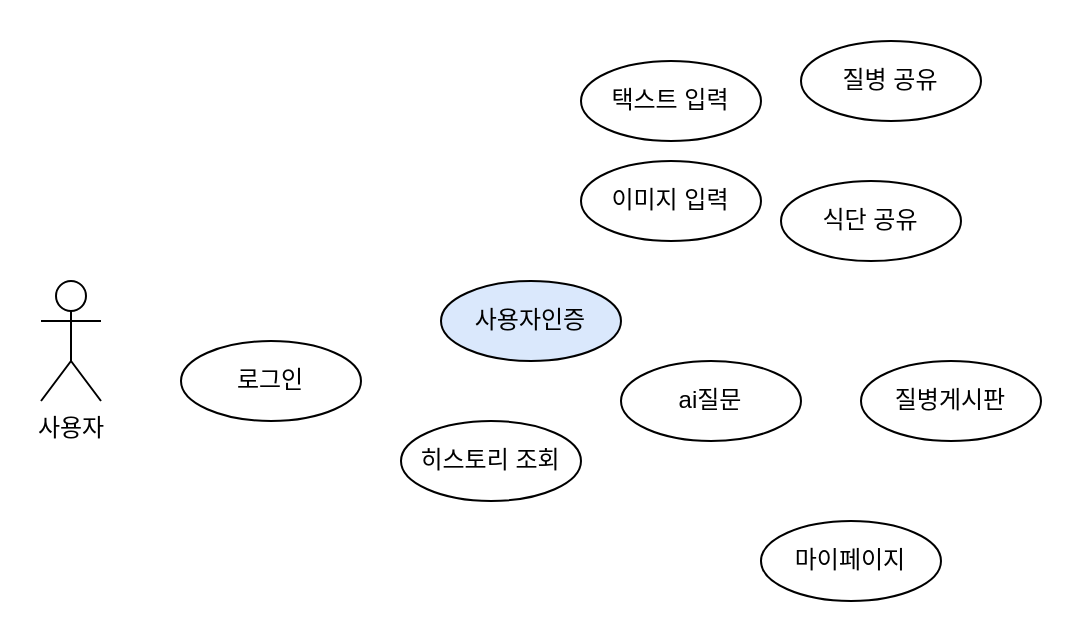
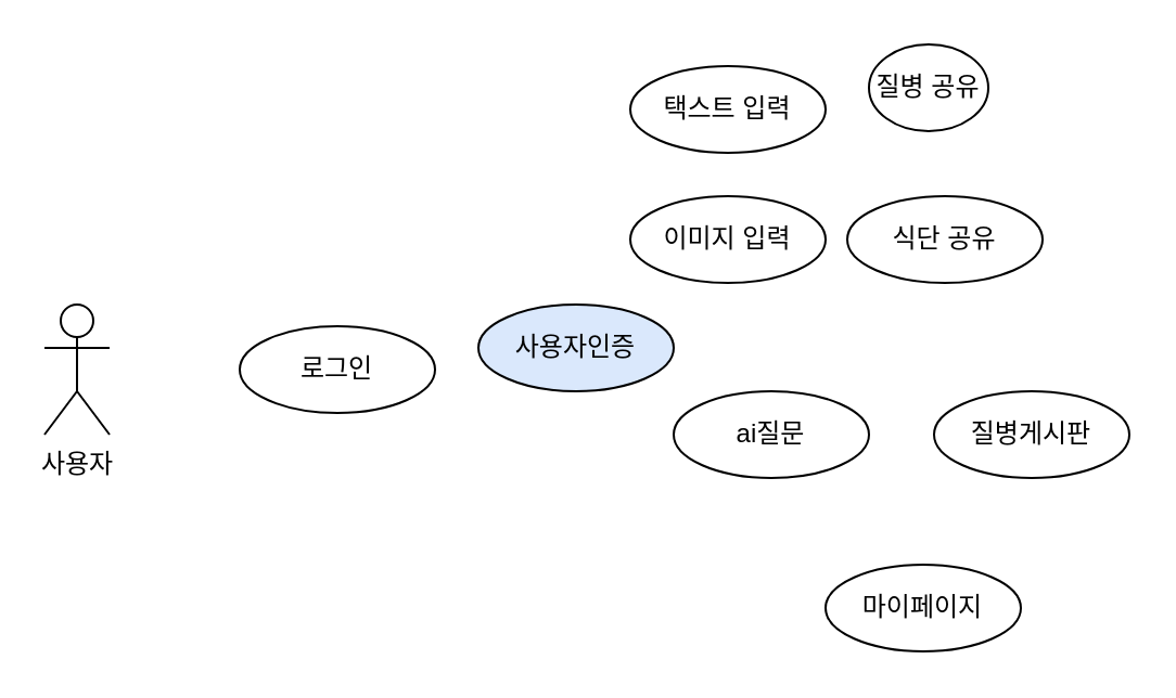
  <mxCell id="0" />
  <mxCell id="1" parent="0" />
  <mxCell id="2" value="사용자" style="shape=umlActor;verticalLabelPosition=bottom;verticalAlign=top;html=1;outlineConnect=0;" vertex="1" parent="1"><mxGeometry x="20" y="140" width="30" height="60" as="geometry" /></mxCell>
- <mxCell id="3" value="로그인" style="ellipse;whiteSpace=wrap;html=1;" vertex="1" parent="1"><mxGeometry x="90" y="170" width="90" height="40" as="geometry" /></mxCell>
+ <mxCell id="3" value="로그인" style="ellipse;whiteSpace=wrap;html=1;" vertex="1" parent="1"><mxGeometry x="110" y="150" width="90" height="40" as="geometry" /></mxCell>
  <mxCell id="4" value="사용자인증" style="ellipse;whiteSpace=wrap;html=1;fillColor=#dae8fc;" vertex="1" parent="1"><mxGeometry x="220" y="140" width="90" height="40" as="geometry" /></mxCell>
- <mxCell id="5" value="히스토리 조회" style="ellipse;whiteSpace=wrap;html=1;" vertex="1" parent="1"><mxGeometry x="200" y="210" width="90" height="40" as="geometry" /></mxCell>
  <mxCell id="6" value="ai질문" style="ellipse;whiteSpace=wrap;html=1;" vertex="1" parent="1"><mxGeometry x="310" y="180" width="90" height="40" as="geometry" /></mxCell>
  <mxCell id="7" value="마이페이지" style="ellipse;whiteSpace=wrap;html=1;" vertex="1" parent="1"><mxGeometry x="380" y="260" width="90" height="40" as="geometry" /></mxCell>
  <mxCell id="8" value="질병게시판" style="ellipse;whiteSpace=wrap;html=1;" vertex="1" parent="1"><mxGeometry x="430" y="180" width="90" height="40" as="geometry" /></mxCell>
  <mxCell id="9" value="식단 공유" style="ellipse;whiteSpace=wrap;html=1;" vertex="1" parent="1"><mxGeometry x="390" y="90" width="90" height="40" as="geometry" /></mxCell>
- <mxCell id="10" value="이미지 입력" style="ellipse;whiteSpace=wrap;html=1;" vertex="1" parent="1"><mxGeometry x="290" y="80" width="90" height="40" as="geometry" /></mxCell>
+ <mxCell id="10" value="이미지 입력" style="ellipse;whiteSpace=wrap;html=1;" vertex="1" parent="1"><mxGeometry x="290" y="90" width="90" height="40" as="geometry" /></mxCell>
  <mxCell id="11" value="택스트&lt;span style=&quot;background-color: transparent; color: light-dark(rgb(0, 0, 0), rgb(255, 255, 255));&quot;&gt;&amp;nbsp;입력&lt;/span&gt;" style="ellipse;whiteSpace=wrap;html=1;" vertex="1" parent="1"><mxGeometry x="290" y="30" width="90" height="40" as="geometry" /></mxCell>
- <mxCell id="12" value="질병 공유" style="ellipse;whiteSpace=wrap;html=1;" vertex="1" parent="1"><mxGeometry x="400" y="20" width="90" height="40" as="geometry" /></mxCell>
+ <mxCell id="12" value="질병 공유" style="ellipse;whiteSpace=wrap;html=1;" vertex="1" parent="1"><mxGeometry x="400" y="20" width="55" height="40" as="geometry" /></mxCell>
